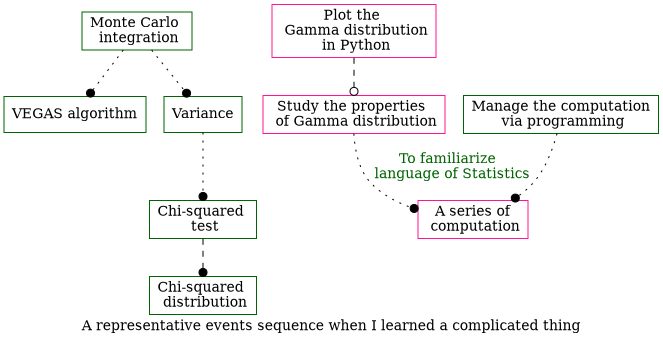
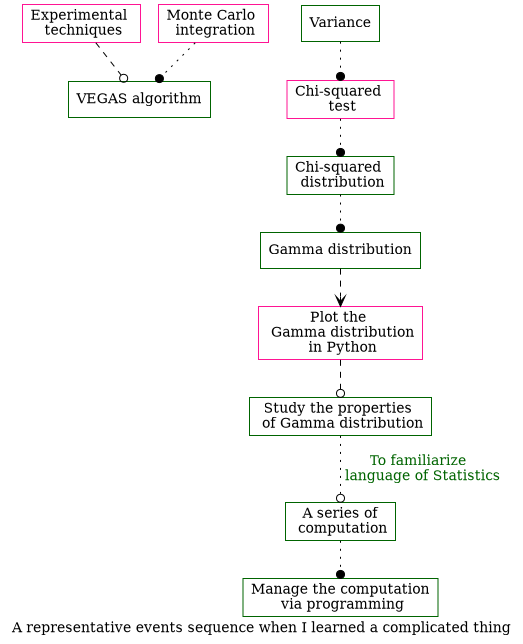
  digraph {
    label="A representative events sequence when I learned a complicated thing"
    node [color=darkgreen shape=record]
    edge [arrowhead=dot style=dotted]
+   n1 [color=deeppink label="Experimental \n techniques"]
    n2 [label="VEGAS algorithm"]
-   n3 [label="Monte Carlo \n integration"]
+   n3 [color=deeppink label="Monte Carlo \n integration"]
    n4 [label=Variance]
-   n5 [label="Chi-squared \n test"]
+   n5 [color=deeppink label="Chi-squared \n test"]
    n6 [label="Chi-squared \n distribution"]
+   n7 [label="Gamma distribution"]
    n8 [color=deeppink label="Plot the \n Gamma distribution\n in Python"]
-   n9 [color=deeppink label="Study the properties \n of Gamma distribution"]
-   n10 [color=deeppink label="A series of\n  computation"]
+   n9 [label="Study the properties \n of Gamma distribution"]
+   n10 [label="A series of\n  computation"]
    n11 [label="Manage the computation\n via programming"]
+   n1 -> n2 [arrowhead=odot style=dashed]
    n3 -> n2
-   n3 -> n4
    n4 -> n5
-   n5 -> n6 [style=dashed]
+   n5 -> n6
+   n6 -> n7
+   n7 -> n8 [arrowhead=vee style=dashed]
    n8 -> n9 [arrowhead=odot style=dashed]
-   n9 -> n10 [fontcolor=darkgreen label="To familiarize \n language of Statistics"]
-   n11 -> n10
+   n9 -> n10 [arrowhead=odot fontcolor=darkgreen label="To familiarize \n language of Statistics"]
+   n10 -> n11
  }
